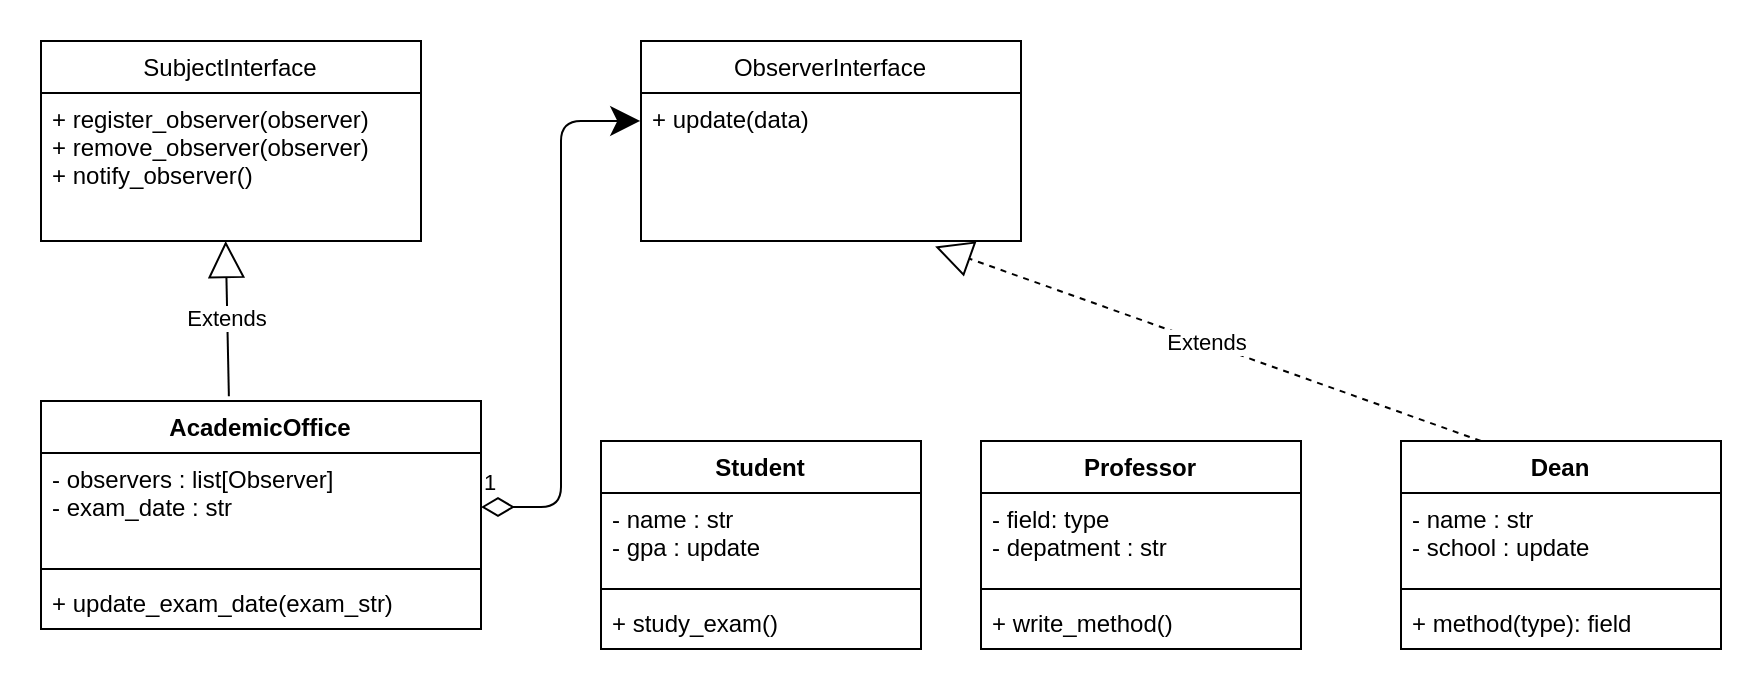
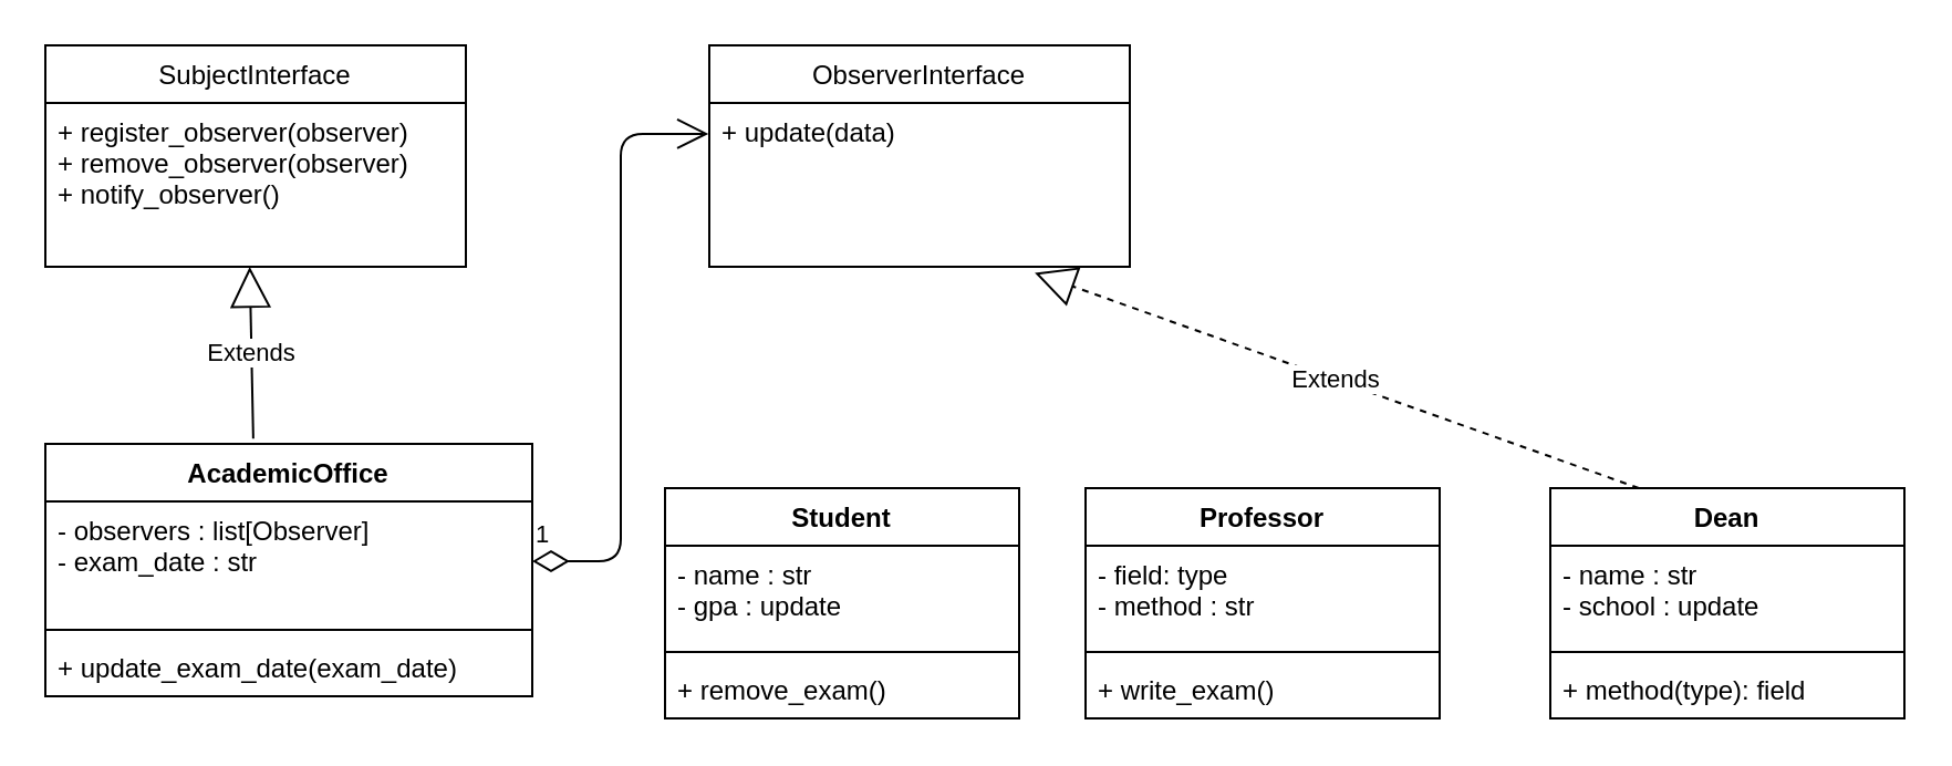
  <mxCell id="0" />
  <mxCell id="1" parent="0" />
  <mxCell id="2" value="ObserverInterface" style="swimlane;fontStyle=0;childLayout=stackLayout;horizontal=1;startSize=26;fillColor=none;horizontalStack=0;resizeParent=1;resizeParentMax=0;resizeLast=0;collapsible=1;marginBottom=0;" vertex="1" parent="1"><mxGeometry x="320" y="20" width="190" height="100" as="geometry" /></mxCell>
  <mxCell id="3" value="+ update(data)&#10;" style="text;strokeColor=none;fillColor=none;align=left;verticalAlign=top;spacingLeft=4;spacingRight=4;overflow=hidden;rotatable=0;points=[[0,0.5],[1,0.5]];portConstraint=eastwest;" vertex="1" parent="2"><mxGeometry y="26" width="190" height="74" as="geometry" /></mxCell>
  <mxCell id="4" value="SubjectInterface" style="swimlane;fontStyle=0;childLayout=stackLayout;horizontal=1;startSize=26;fillColor=none;horizontalStack=0;resizeParent=1;resizeParentMax=0;resizeLast=0;collapsible=1;marginBottom=0;" vertex="1" parent="1"><mxGeometry x="20" y="20" width="190" height="100" as="geometry" /></mxCell>
  <mxCell id="5" value="+ register_observer(observer)&#10;+ remove_observer(observer)&#10;+ notify_observer()&#10;" style="text;strokeColor=none;fillColor=none;align=left;verticalAlign=top;spacingLeft=4;spacingRight=4;overflow=hidden;rotatable=0;points=[[0,0.5],[1,0.5]];portConstraint=eastwest;" vertex="1" parent="4"><mxGeometry y="26" width="190" height="74" as="geometry" /></mxCell>
  <mxCell id="6" value="AcademicOffice" style="swimlane;fontStyle=1;align=center;verticalAlign=top;childLayout=stackLayout;horizontal=1;startSize=26;horizontalStack=0;resizeParent=1;resizeParentMax=0;resizeLast=0;collapsible=1;marginBottom=0;" vertex="1" parent="1"><mxGeometry x="20" y="200" width="220" height="114" as="geometry" /></mxCell>
  <mxCell id="7" value="- observers : list[Observer]&#10;- exam_date : str" style="text;strokeColor=none;fillColor=none;align=left;verticalAlign=top;spacingLeft=4;spacingRight=4;overflow=hidden;rotatable=0;points=[[0,0.5],[1,0.5]];portConstraint=eastwest;" vertex="1" parent="6"><mxGeometry y="26" width="220" height="54" as="geometry" /></mxCell>
  <mxCell id="8" value="" style="line;strokeWidth=1;fillColor=none;align=left;verticalAlign=middle;spacingTop=-1;spacingLeft=3;spacingRight=3;rotatable=0;labelPosition=right;points=[];portConstraint=eastwest;" vertex="1" parent="6"><mxGeometry y="80" width="220" height="8" as="geometry" /></mxCell>
- <mxCell id="9" value="+ update_exam_date(exam_str)" style="text;strokeColor=none;fillColor=none;align=left;verticalAlign=top;spacingLeft=4;spacingRight=4;overflow=hidden;rotatable=0;points=[[0,0.5],[1,0.5]];portConstraint=eastwest;" vertex="1" parent="6"><mxGeometry y="88" width="220" height="26" as="geometry" /></mxCell>
+ <mxCell id="9" value="+ update_exam_date(exam_date)" style="text;strokeColor=none;fillColor=none;align=left;verticalAlign=top;spacingLeft=4;spacingRight=4;overflow=hidden;rotatable=0;points=[[0,0.5],[1,0.5]];portConstraint=eastwest;" vertex="1" parent="6"><mxGeometry y="88" width="220" height="26" as="geometry" /></mxCell>
  <mxCell id="10" value="Student" style="swimlane;fontStyle=1;align=center;verticalAlign=top;childLayout=stackLayout;horizontal=1;startSize=26;horizontalStack=0;resizeParent=1;resizeParentMax=0;resizeLast=0;collapsible=1;marginBottom=0;" vertex="1" parent="1"><mxGeometry x="300" y="220" width="160" height="104" as="geometry" /></mxCell>
  <mxCell id="11" value="- name : str&#10;- gpa : update" style="text;strokeColor=none;fillColor=none;align=left;verticalAlign=top;spacingLeft=4;spacingRight=4;overflow=hidden;rotatable=0;points=[[0,0.5],[1,0.5]];portConstraint=eastwest;" vertex="1" parent="10"><mxGeometry y="26" width="160" height="44" as="geometry" /></mxCell>
  <mxCell id="12" value="" style="line;strokeWidth=1;fillColor=none;align=left;verticalAlign=middle;spacingTop=-1;spacingLeft=3;spacingRight=3;rotatable=0;labelPosition=right;points=[];portConstraint=eastwest;" vertex="1" parent="10"><mxGeometry y="70" width="160" height="8" as="geometry" /></mxCell>
- <mxCell id="13" value="+ study_exam()" style="text;strokeColor=none;fillColor=none;align=left;verticalAlign=top;spacingLeft=4;spacingRight=4;overflow=hidden;rotatable=0;points=[[0,0.5],[1,0.5]];portConstraint=eastwest;" vertex="1" parent="10"><mxGeometry y="78" width="160" height="26" as="geometry" /></mxCell>
+ <mxCell id="13" value="+ remove_exam()" style="text;strokeColor=none;fillColor=none;align=left;verticalAlign=top;spacingLeft=4;spacingRight=4;overflow=hidden;rotatable=0;points=[[0,0.5],[1,0.5]];portConstraint=eastwest;" vertex="1" parent="10"><mxGeometry y="78" width="160" height="26" as="geometry" /></mxCell>
  <mxCell id="14" value="Professor" style="swimlane;fontStyle=1;align=center;verticalAlign=top;childLayout=stackLayout;horizontal=1;startSize=26;horizontalStack=0;resizeParent=1;resizeParentMax=0;resizeLast=0;collapsible=1;marginBottom=0;" vertex="1" parent="1"><mxGeometry x="490" y="220" width="160" height="104" as="geometry" /></mxCell>
- <mxCell id="15" value="- field: type&#10;- depatment : str" style="text;strokeColor=none;fillColor=none;align=left;verticalAlign=top;spacingLeft=4;spacingRight=4;overflow=hidden;rotatable=0;points=[[0,0.5],[1,0.5]];portConstraint=eastwest;" vertex="1" parent="14"><mxGeometry y="26" width="160" height="44" as="geometry" /></mxCell>
+ <mxCell id="15" value="- field: type&#10;- method : str" style="text;strokeColor=none;fillColor=none;align=left;verticalAlign=top;spacingLeft=4;spacingRight=4;overflow=hidden;rotatable=0;points=[[0,0.5],[1,0.5]];portConstraint=eastwest;" vertex="1" parent="14"><mxGeometry y="26" width="160" height="44" as="geometry" /></mxCell>
  <mxCell id="16" value="" style="line;strokeWidth=1;fillColor=none;align=left;verticalAlign=middle;spacingTop=-1;spacingLeft=3;spacingRight=3;rotatable=0;labelPosition=right;points=[];portConstraint=eastwest;" vertex="1" parent="14"><mxGeometry y="70" width="160" height="8" as="geometry" /></mxCell>
- <mxCell id="17" value="+ write_method()" style="text;strokeColor=none;fillColor=none;align=left;verticalAlign=top;spacingLeft=4;spacingRight=4;overflow=hidden;rotatable=0;points=[[0,0.5],[1,0.5]];portConstraint=eastwest;" vertex="1" parent="14"><mxGeometry y="78" width="160" height="26" as="geometry" /></mxCell>
+ <mxCell id="17" value="+ write_exam()" style="text;strokeColor=none;fillColor=none;align=left;verticalAlign=top;spacingLeft=4;spacingRight=4;overflow=hidden;rotatable=0;points=[[0,0.5],[1,0.5]];portConstraint=eastwest;" vertex="1" parent="14"><mxGeometry y="78" width="160" height="26" as="geometry" /></mxCell>
  <mxCell id="18" value="Extends" style="endArrow=block;endSize=16;endFill=0;html=1;entryX=0.774;entryY=1.037;entryDx=0;entryDy=0;entryPerimeter=0;startArrow=none;exitX=0.25;exitY=0;exitDx=0;exitDy=0;dashed=1;" edge="1" parent="1" source="21" target="3"><mxGeometry width="160" relative="1" as="geometry"><mxPoint x="810" y="230" as="sourcePoint" /><mxPoint x="760" y="200" as="targetPoint" /></mxGeometry></mxCell>
  <mxCell id="19" value="Extends" style="endArrow=block;endSize=16;endFill=0;html=1;entryX=0.486;entryY=1;entryDx=0;entryDy=0;entryPerimeter=0;exitX=0.427;exitY=-0.021;exitDx=0;exitDy=0;exitPerimeter=0;" edge="1" parent="1" source="6" target="5"><mxGeometry width="160" relative="1" as="geometry"><mxPoint x="240" y="220" as="sourcePoint" /><mxPoint x="400" y="220" as="targetPoint" /></mxGeometry></mxCell>
- <mxCell id="20" value="1" style="endArrow=classic;html=1;endSize=12;startArrow=diamondThin;startSize=14;startFill=0;edgeStyle=orthogonalEdgeStyle;align=left;verticalAlign=bottom;entryX=-0.002;entryY=0.189;entryDx=0;entryDy=0;entryPerimeter=0;exitX=1;exitY=0.5;exitDx=0;exitDy=0;" edge="1" parent="1" source="7" target="3"><mxGeometry x="-1" y="3" relative="1" as="geometry"><mxPoint x="280" y="230" as="sourcePoint" /><mxPoint x="400" y="220" as="targetPoint" /></mxGeometry></mxCell>
+ <mxCell id="20" value="1" style="endArrow=open;html=1;endSize=12;startArrow=diamondThin;startSize=14;startFill=0;edgeStyle=orthogonalEdgeStyle;align=left;verticalAlign=bottom;entryX=-0.002;entryY=0.189;entryDx=0;entryDy=0;entryPerimeter=0;exitX=1;exitY=0.5;exitDx=0;exitDy=0;" edge="1" parent="1" source="7" target="3"><mxGeometry x="-1" y="3" relative="1" as="geometry"><mxPoint x="280" y="230" as="sourcePoint" /><mxPoint x="400" y="220" as="targetPoint" /></mxGeometry></mxCell>
  <mxCell id="21" value="Dean" style="swimlane;fontStyle=1;align=center;verticalAlign=top;childLayout=stackLayout;horizontal=1;startSize=26;horizontalStack=0;resizeParent=1;resizeParentMax=0;resizeLast=0;collapsible=1;marginBottom=0;" vertex="1" parent="1"><mxGeometry x="700" y="220" width="160" height="104" as="geometry" /></mxCell>
  <mxCell id="22" value="- name : str&#10;- school : update" style="text;strokeColor=none;fillColor=none;align=left;verticalAlign=top;spacingLeft=4;spacingRight=4;overflow=hidden;rotatable=0;points=[[0,0.5],[1,0.5]];portConstraint=eastwest;" vertex="1" parent="21"><mxGeometry y="26" width="160" height="44" as="geometry" /></mxCell>
  <mxCell id="23" value="" style="line;strokeWidth=1;fillColor=none;align=left;verticalAlign=middle;spacingTop=-1;spacingLeft=3;spacingRight=3;rotatable=0;labelPosition=right;points=[];portConstraint=eastwest;" vertex="1" parent="21"><mxGeometry y="70" width="160" height="8" as="geometry" /></mxCell>
  <mxCell id="24" value="+ method(type): field" style="text;strokeColor=none;fillColor=none;align=left;verticalAlign=top;spacingLeft=4;spacingRight=4;overflow=hidden;rotatable=0;points=[[0,0.5],[1,0.5]];portConstraint=eastwest;" vertex="1" parent="21"><mxGeometry y="78" width="160" height="26" as="geometry" /></mxCell>
